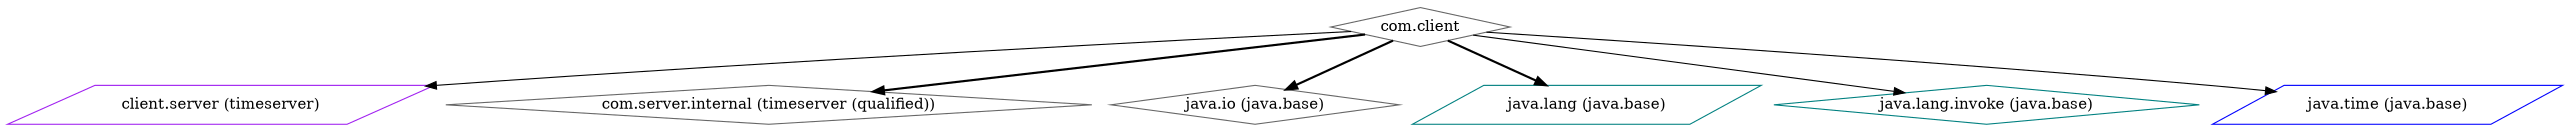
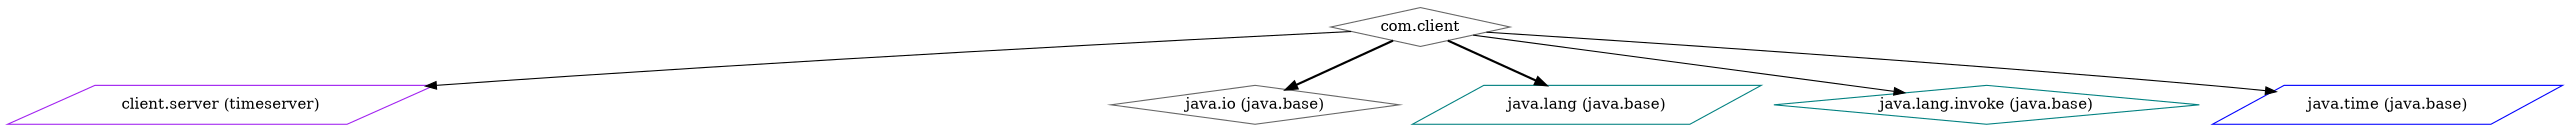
  digraph {
    node [color=gray40 shape=diamond]
    edge [style=solid]
    n1 [color=purple label="client.server (timeserver)" shape=parallelogram]
    "com.client"
-   "com.server.internal (timeserver (qualified))"
    "java.io (java.base)"
    "java.lang (java.base)" [color=teal shape=parallelogram]
    "java.lang.invoke (java.base)" [color=teal]
    "java.time (java.base)" [color=blue shape=parallelogram]
    "com.client" -> n1
-   "com.client" -> "com.server.internal (timeserver (qualified))" [style=bold]
    "com.client" -> "java.io (java.base)" [style=bold]
    "com.client" -> "java.lang (java.base)" [style=bold]
    "com.client" -> "java.lang.invoke (java.base)"
    "com.client" -> "java.time (java.base)"
  }
